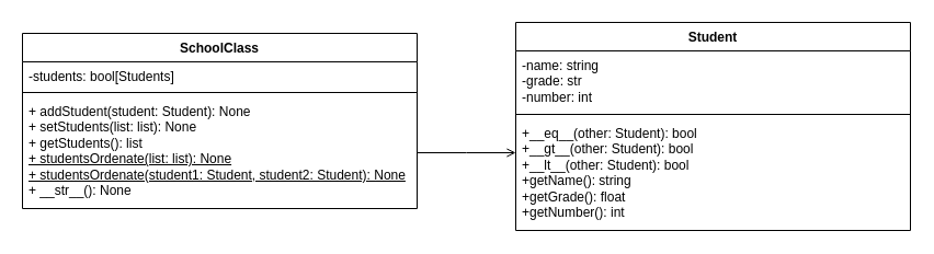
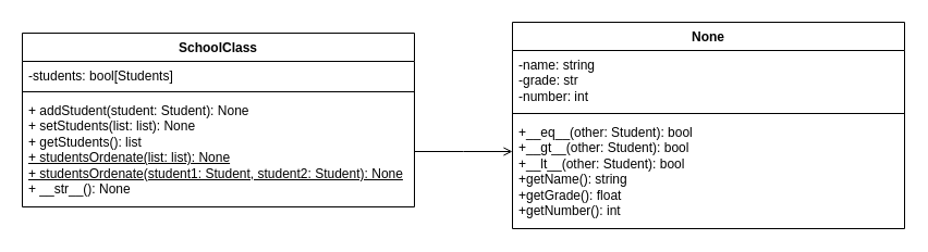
  <mxCell id="0" />
  <mxCell id="1" parent="0" />
  <mxCell id="2" value="SchoolClass" style="swimlane;fontStyle=1;align=center;verticalAlign=top;childLayout=stackLayout;horizontal=1;startSize=26;horizontalStack=0;resizeParent=1;resizeParentMax=0;resizeLast=0;collapsible=1;marginBottom=0;whiteSpace=wrap;html=1;" vertex="1" parent="1"><mxGeometry x="20" y="30" width="360" height="160" as="geometry" /></mxCell>
  <mxCell id="3" value="-students: bool[Students]" style="text;strokeColor=none;fillColor=none;align=left;verticalAlign=top;spacingLeft=4;spacingRight=4;overflow=hidden;rotatable=0;points=[[0,0.5],[1,0.5]];portConstraint=eastwest;whiteSpace=wrap;html=1;" vertex="1" parent="2"><mxGeometry y="26" width="360" height="24" as="geometry" /></mxCell>
  <mxCell id="4" value="" style="line;strokeWidth=1;fillColor=none;align=left;verticalAlign=middle;spacingTop=-1;spacingLeft=3;spacingRight=3;rotatable=0;labelPosition=right;points=[];portConstraint=eastwest;strokeColor=inherit;" vertex="1" parent="2"><mxGeometry y="50" width="360" height="8" as="geometry" /></mxCell>
  <mxCell id="5" value="+ addStudent(student: Student): None&lt;div&gt;+ setStudents(list: list): None&lt;/div&gt;&lt;div&gt;&lt;div&gt;+ getStudents(): list&lt;/div&gt;&lt;div&gt;&lt;u&gt;+ studentsOrdenate(list: list): None&lt;/u&gt;&lt;/div&gt;&lt;div&gt;&lt;u&gt;+ studentsOrdenate(student1: Student, student2: Student): None&lt;/u&gt;&lt;br&gt;&lt;/div&gt;&lt;/div&gt;&lt;div&gt;+ __str__(): None&lt;/div&gt;" style="text;strokeColor=none;fillColor=none;align=left;verticalAlign=top;spacingLeft=4;spacingRight=4;overflow=hidden;rotatable=0;points=[[0,0.5],[1,0.5]];portConstraint=eastwest;whiteSpace=wrap;html=1;" vertex="1" parent="2"><mxGeometry y="58" width="360" height="102" as="geometry" /></mxCell>
- <mxCell id="6" value="Student" style="swimlane;fontStyle=1;align=center;verticalAlign=top;childLayout=stackLayout;horizontal=1;startSize=26;horizontalStack=0;resizeParent=1;resizeParentMax=0;resizeLast=0;collapsible=1;marginBottom=0;whiteSpace=wrap;html=1;" vertex="1" parent="1"><mxGeometry x="470" y="20" width="360" height="190" as="geometry" /></mxCell>
+ <mxCell id="6" value="None" style="swimlane;fontStyle=1;align=center;verticalAlign=top;childLayout=stackLayout;horizontal=1;startSize=26;horizontalStack=0;resizeParent=1;resizeParentMax=0;resizeLast=0;collapsible=1;marginBottom=0;whiteSpace=wrap;html=1;" vertex="1" parent="1"><mxGeometry x="470" y="20" width="360" height="190" as="geometry" /></mxCell>
  <mxCell id="7" value="-name: string&lt;div&gt;-grade: str&lt;/div&gt;&lt;div&gt;-number: int&lt;/div&gt;" style="text;strokeColor=none;fillColor=none;align=left;verticalAlign=top;spacingLeft=4;spacingRight=4;overflow=hidden;rotatable=0;points=[[0,0.5],[1,0.5]];portConstraint=eastwest;whiteSpace=wrap;html=1;" vertex="1" parent="6"><mxGeometry y="26" width="360" height="54" as="geometry" /></mxCell>
  <mxCell id="8" value="" style="line;strokeWidth=1;fillColor=none;align=left;verticalAlign=middle;spacingTop=-1;spacingLeft=3;spacingRight=3;rotatable=0;labelPosition=right;points=[];portConstraint=eastwest;strokeColor=inherit;" vertex="1" parent="6"><mxGeometry y="80" width="360" height="8" as="geometry" /></mxCell>
  <mxCell id="9" value="+__eq__(other: Student): bool&lt;div&gt;+__gt__(other: Student): bool&lt;br&gt;&lt;/div&gt;&lt;div&gt;+__lt__(other: Student): bool&lt;br&gt;&lt;/div&gt;&lt;div&gt;+getName(): string&lt;br&gt;&lt;/div&gt;&lt;div&gt;+getGrade(): float&lt;br&gt;&lt;/div&gt;&lt;div&gt;+getNumber(): int&lt;br&gt;&lt;/div&gt;" style="text;strokeColor=none;fillColor=none;align=left;verticalAlign=top;spacingLeft=4;spacingRight=4;overflow=hidden;rotatable=0;points=[[0,0.5],[1,0.5]];portConstraint=eastwest;whiteSpace=wrap;html=1;" vertex="1" parent="6"><mxGeometry y="88" width="360" height="102" as="geometry" /></mxCell>
  <mxCell id="10" style="edgeStyle=orthogonalEdgeStyle;rounded=0;orthogonalLoop=1;jettySize=auto;html=1;endArrow=open;endFill=0;" edge="1" parent="1" source="5"><mxGeometry relative="1" as="geometry"><mxPoint x="470" y="139" as="targetPoint" /></mxGeometry></mxCell>
